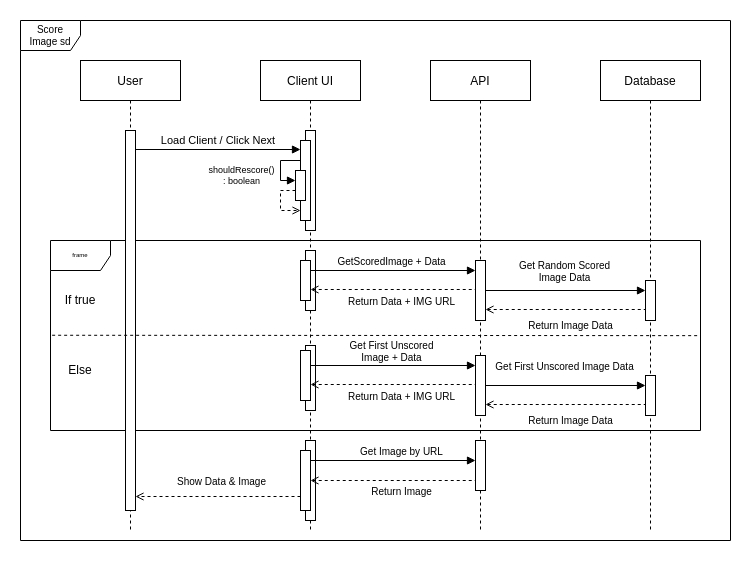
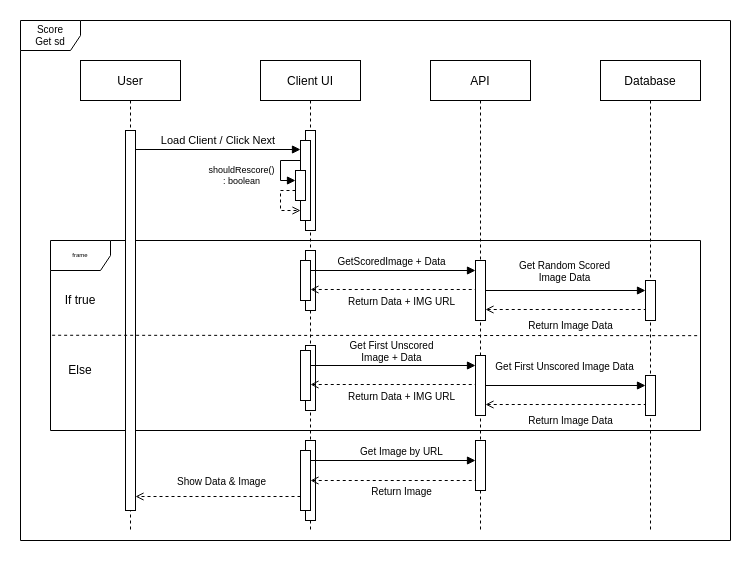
  <mxCell id="0" />
  <mxCell id="1" parent="0" />
  <mxCell id="2" value="frame" style="shape=umlFrame;whiteSpace=wrap;html=1;fontSize=6;" vertex="1" parent="1"><mxGeometry x="50" y="240" width="650" height="190" as="geometry" /></mxCell>
  <mxCell id="3" value="API" style="shape=umlLifeline;perimeter=lifelinePerimeter;container=1;collapsible=0;recursiveResize=0;rounded=0;shadow=0;strokeWidth=1;" parent="1" vertex="1"><mxGeometry x="430" y="60" width="100" height="470" as="geometry" /></mxCell>
  <mxCell id="4" value="" style="points=[];perimeter=orthogonalPerimeter;rounded=0;shadow=0;strokeWidth=1;" parent="3" vertex="1"><mxGeometry x="45" y="200" width="10" height="60" as="geometry" /></mxCell>
  <mxCell id="5" value="" style="points=[];perimeter=orthogonalPerimeter;rounded=0;shadow=0;strokeWidth=1;" vertex="1" parent="3"><mxGeometry x="45" y="295" width="10" height="60" as="geometry" /></mxCell>
  <mxCell id="6" value="" style="points=[];perimeter=orthogonalPerimeter;rounded=0;shadow=0;strokeWidth=1;" vertex="1" parent="3"><mxGeometry x="45" y="380" width="10" height="50" as="geometry" /></mxCell>
  <mxCell id="7" value="Database" style="shape=umlLifeline;perimeter=lifelinePerimeter;container=1;collapsible=0;recursiveResize=0;rounded=0;shadow=0;strokeWidth=1;" vertex="1" parent="1"><mxGeometry x="600" y="60" width="100" height="470" as="geometry" /></mxCell>
  <mxCell id="8" value="" style="points=[];perimeter=orthogonalPerimeter;rounded=0;shadow=0;strokeWidth=1;" vertex="1" parent="7"><mxGeometry x="45" y="220" width="10" height="40" as="geometry" /></mxCell>
  <mxCell id="9" value="" style="points=[];perimeter=orthogonalPerimeter;rounded=0;shadow=0;strokeWidth=1;" vertex="1" parent="7"><mxGeometry x="45" y="315" width="10" height="40" as="geometry" /></mxCell>
  <mxCell id="10" value="User" style="shape=umlLifeline;perimeter=lifelinePerimeter;container=1;collapsible=0;recursiveResize=0;rounded=0;shadow=0;strokeWidth=1;" vertex="1" parent="1"><mxGeometry x="80" y="60" width="100" height="470" as="geometry" /></mxCell>
  <mxCell id="11" value="" style="points=[];perimeter=orthogonalPerimeter;rounded=0;shadow=0;strokeWidth=1;" vertex="1" parent="10"><mxGeometry x="45" y="70" width="10" height="380" as="geometry" /></mxCell>
  <mxCell id="12" value="Load Client / Click Next" style="verticalAlign=bottom;endArrow=block;shadow=0;strokeWidth=1;labelBackgroundColor=none;" edge="1" parent="1"><mxGeometry relative="1" as="geometry"><mxPoint x="135" y="149" as="sourcePoint" /><mxPoint x="300" y="149" as="targetPoint" /></mxGeometry></mxCell>
  <mxCell id="13" value="Client UI" style="shape=umlLifeline;perimeter=lifelinePerimeter;container=1;collapsible=0;recursiveResize=0;rounded=0;shadow=0;strokeWidth=1;" vertex="1" parent="1"><mxGeometry x="260" y="60" width="100" height="470" as="geometry" /></mxCell>
  <mxCell id="14" value="" style="points=[];perimeter=orthogonalPerimeter;rounded=0;shadow=0;strokeWidth=1;" vertex="1" parent="13"><mxGeometry x="45" y="70" width="10" height="100" as="geometry" /></mxCell>
  <mxCell id="15" value="" style="points=[];perimeter=orthogonalPerimeter;rounded=0;shadow=0;strokeWidth=1;" vertex="1" parent="13"><mxGeometry x="40" y="80" width="10" height="80" as="geometry" /></mxCell>
  <mxCell id="16" value="" style="points=[];perimeter=orthogonalPerimeter;rounded=0;shadow=0;strokeWidth=1;" vertex="1" parent="13"><mxGeometry x="35" y="110" width="10" height="30" as="geometry" /></mxCell>
  <mxCell id="17" style="edgeStyle=orthogonalEdgeStyle;rounded=0;orthogonalLoop=1;jettySize=auto;html=1;endArrow=block;endFill=1;" edge="1" parent="13" source="16" target="16"><mxGeometry relative="1" as="geometry"><Array as="points"><mxPoint x="40" y="100" /><mxPoint x="20" y="100" /><mxPoint x="20" y="120" /></Array></mxGeometry></mxCell>
  <mxCell id="18" value="shouldRescore()&lt;br&gt;: boolean" style="edgeLabel;html=1;align=center;verticalAlign=middle;resizable=0;points=[];fontSize=9;labelBackgroundColor=none;" vertex="1" connectable="0" parent="17"><mxGeometry x="0.122" y="-1" relative="1" as="geometry"><mxPoint x="-39" y="8.1" as="offset" /></mxGeometry></mxCell>
  <mxCell id="19" style="edgeStyle=orthogonalEdgeStyle;rounded=0;orthogonalLoop=1;jettySize=auto;html=1;endArrow=open;endFill=0;dashed=1;" edge="1" parent="13" source="16" target="15"><mxGeometry relative="1" as="geometry"><mxPoint x="180" y="200" as="sourcePoint" /><mxPoint x="175" y="210.0" as="targetPoint" /><Array as="points"><mxPoint x="20" y="130" /><mxPoint x="20" y="150" /></Array></mxGeometry></mxCell>
  <mxCell id="20" value="" style="points=[];perimeter=orthogonalPerimeter;rounded=0;shadow=0;strokeWidth=1;" vertex="1" parent="13"><mxGeometry x="45" y="285" width="10" height="65" as="geometry" /></mxCell>
  <mxCell id="21" value="" style="points=[];perimeter=orthogonalPerimeter;rounded=0;shadow=0;strokeWidth=1;" vertex="1" parent="13"><mxGeometry x="40" y="290" width="10" height="50" as="geometry" /></mxCell>
  <mxCell id="22" value="" style="points=[];perimeter=orthogonalPerimeter;rounded=0;shadow=0;strokeWidth=1;" vertex="1" parent="13"><mxGeometry x="45" y="380" width="10" height="80" as="geometry" /></mxCell>
  <mxCell id="23" value="" style="points=[];perimeter=orthogonalPerimeter;rounded=0;shadow=0;strokeWidth=1;" vertex="1" parent="13"><mxGeometry x="40" y="390" width="10" height="60" as="geometry" /></mxCell>
  <mxCell id="24" value="" style="points=[];perimeter=orthogonalPerimeter;rounded=0;shadow=0;strokeWidth=1;" vertex="1" parent="13"><mxGeometry x="45" y="190" width="10" height="60" as="geometry" /></mxCell>
  <mxCell id="25" value="" style="points=[];perimeter=orthogonalPerimeter;rounded=0;shadow=0;strokeWidth=1;" vertex="1" parent="13"><mxGeometry x="40" y="200" width="10" height="40" as="geometry" /></mxCell>
  <mxCell id="26" value="&lt;font style=&quot;font-size: 12px&quot;&gt;If true&lt;/font&gt;" style="text;html=1;strokeColor=none;fillColor=none;align=center;verticalAlign=middle;whiteSpace=wrap;rounded=0;labelBackgroundColor=none;fontSize=6;" vertex="1" parent="1"><mxGeometry x="60" y="290" width="40" height="20" as="geometry" /></mxCell>
  <mxCell id="27" value="&lt;font style=&quot;font-size: 12px&quot;&gt;Else&lt;/font&gt;" style="text;html=1;strokeColor=none;fillColor=none;align=center;verticalAlign=middle;whiteSpace=wrap;rounded=0;labelBackgroundColor=none;fontSize=6;" vertex="1" parent="1"><mxGeometry x="60" y="360" width="40" height="20" as="geometry" /></mxCell>
  <mxCell id="28" style="rounded=0;orthogonalLoop=1;jettySize=auto;html=1;labelBackgroundColor=none;endArrow=block;endFill=1;fontSize=6;" edge="1" parent="1"><mxGeometry relative="1" as="geometry"><mxPoint x="310" y="270" as="sourcePoint" /><mxPoint x="475" y="270" as="targetPoint" /></mxGeometry></mxCell>
  <mxCell id="29" value="GetScoredImage + Data" style="edgeLabel;html=1;align=center;verticalAlign=middle;resizable=0;points=[];fontSize=10;" vertex="1" connectable="0" parent="28"><mxGeometry x="0.187" relative="1" as="geometry"><mxPoint x="-17.71" y="-10" as="offset" /></mxGeometry></mxCell>
  <mxCell id="30" style="rounded=0;orthogonalLoop=1;jettySize=auto;html=1;labelBackgroundColor=none;endArrow=block;endFill=1;fontSize=6;" edge="1" parent="1" source="4" target="8"><mxGeometry relative="1" as="geometry"><mxPoint x="480" y="290" as="sourcePoint" /><mxPoint x="650" y="290" as="targetPoint" /></mxGeometry></mxCell>
  <mxCell id="31" value="Get Random Scored&lt;br&gt;Image Data" style="edgeLabel;html=1;align=center;verticalAlign=middle;resizable=0;points=[];fontSize=10;" vertex="1" connectable="0" parent="30"><mxGeometry x="0.187" relative="1" as="geometry"><mxPoint x="-16.8" y="-20" as="offset" /></mxGeometry></mxCell>
  <mxCell id="32" value="Return Image Data" style="edgeLabel;html=1;align=center;verticalAlign=middle;resizable=0;points=[];fontSize=10;" vertex="1" connectable="0" parent="30"><mxGeometry x="0.187" relative="1" as="geometry"><mxPoint x="-10.76" y="34" as="offset" /></mxGeometry></mxCell>
  <mxCell id="33" value="Return Data + IMG URL" style="edgeLabel;html=1;align=center;verticalAlign=middle;resizable=0;points=[];fontSize=10;" vertex="1" connectable="0" parent="30"><mxGeometry x="0.187" relative="1" as="geometry"><mxPoint x="-179.76" y="10" as="offset" /></mxGeometry></mxCell>
  <mxCell id="34" style="rounded=0;orthogonalLoop=1;jettySize=auto;html=1;labelBackgroundColor=none;endArrow=none;endFill=0;fontSize=6;startArrow=open;startFill=0;dashed=1;" edge="1" parent="1"><mxGeometry relative="1" as="geometry"><mxPoint x="485" y="309" as="sourcePoint" /><mxPoint x="645" y="309" as="targetPoint" /></mxGeometry></mxCell>
  <mxCell id="35" style="rounded=0;orthogonalLoop=1;jettySize=auto;html=1;labelBackgroundColor=none;endArrow=none;endFill=0;fontSize=6;startArrow=open;startFill=0;dashed=1;" edge="1" parent="1"><mxGeometry relative="1" as="geometry"><mxPoint x="310" y="289" as="sourcePoint" /><mxPoint x="475" y="289" as="targetPoint" /></mxGeometry></mxCell>
  <mxCell id="36" style="rounded=0;orthogonalLoop=1;jettySize=auto;html=1;labelBackgroundColor=none;endArrow=block;endFill=1;fontSize=6;" edge="1" parent="1"><mxGeometry relative="1" as="geometry"><mxPoint x="310" y="365" as="sourcePoint" /><mxPoint x="475" y="365" as="targetPoint" /></mxGeometry></mxCell>
  <mxCell id="37" value="Get First Unscored&lt;br&gt;Image + Data" style="edgeLabel;html=1;align=center;verticalAlign=middle;resizable=0;points=[];fontSize=10;" vertex="1" connectable="0" parent="36"><mxGeometry x="0.187" relative="1" as="geometry"><mxPoint x="-17.71" y="-15" as="offset" /></mxGeometry></mxCell>
  <mxCell id="38" style="rounded=0;orthogonalLoop=1;jettySize=auto;html=1;labelBackgroundColor=none;endArrow=block;endFill=1;fontSize=6;" edge="1" source="5" target="9" parent="1"><mxGeometry relative="1" as="geometry"><mxPoint x="480" y="385" as="sourcePoint" /><mxPoint x="650" y="385" as="targetPoint" /></mxGeometry></mxCell>
  <mxCell id="39" value="Get First Unscored Image Data" style="edgeLabel;html=1;align=center;verticalAlign=middle;resizable=0;points=[];fontSize=10;" vertex="1" connectable="0" parent="38"><mxGeometry x="0.187" relative="1" as="geometry"><mxPoint x="-16.8" y="-20" as="offset" /></mxGeometry></mxCell>
  <mxCell id="40" value="Return Image Data" style="edgeLabel;html=1;align=center;verticalAlign=middle;resizable=0;points=[];fontSize=10;" vertex="1" connectable="0" parent="38"><mxGeometry x="0.187" relative="1" as="geometry"><mxPoint x="-10.76" y="34" as="offset" /></mxGeometry></mxCell>
  <mxCell id="41" value="Return Data + IMG URL" style="edgeLabel;html=1;align=center;verticalAlign=middle;resizable=0;points=[];fontSize=10;" vertex="1" connectable="0" parent="38"><mxGeometry x="0.187" relative="1" as="geometry"><mxPoint x="-179.76" y="10" as="offset" /></mxGeometry></mxCell>
  <mxCell id="42" style="rounded=0;orthogonalLoop=1;jettySize=auto;html=1;labelBackgroundColor=none;endArrow=none;endFill=0;fontSize=6;startArrow=open;startFill=0;dashed=1;" edge="1" parent="1"><mxGeometry relative="1" as="geometry"><mxPoint x="485" y="404" as="sourcePoint" /><mxPoint x="645" y="404" as="targetPoint" /></mxGeometry></mxCell>
  <mxCell id="43" style="rounded=0;orthogonalLoop=1;jettySize=auto;html=1;labelBackgroundColor=none;endArrow=none;endFill=0;fontSize=6;startArrow=open;startFill=0;dashed=1;" edge="1" parent="1"><mxGeometry relative="1" as="geometry"><mxPoint x="310" y="384" as="sourcePoint" /><mxPoint x="475" y="384" as="targetPoint" /></mxGeometry></mxCell>
  <mxCell id="44" value="" style="endArrow=none;dashed=1;html=1;strokeWidth=1;labelBackgroundColor=none;fontSize=10;exitX=0.002;exitY=0.419;exitDx=0;exitDy=0;exitPerimeter=0;" edge="1" parent="1"><mxGeometry width="50" height="50" relative="1" as="geometry"><mxPoint x="51.65" y="334.76" as="sourcePoint" /><mxPoint x="698.35" y="335.15" as="targetPoint" /></mxGeometry></mxCell>
  <mxCell id="45" style="edgeStyle=none;rounded=0;orthogonalLoop=1;jettySize=auto;html=1;dashed=1;labelBackgroundColor=none;startArrow=open;startFill=0;endArrow=none;endFill=0;strokeWidth=1;fontSize=10;" edge="1" parent="1"><mxGeometry relative="1" as="geometry"><mxPoint x="310" y="480" as="sourcePoint" /><mxPoint x="475" y="480" as="targetPoint" /></mxGeometry></mxCell>
  <mxCell id="46" value="Return Image" style="edgeLabel;html=1;align=center;verticalAlign=middle;resizable=0;points=[];fontSize=10;" vertex="1" connectable="0" parent="45"><mxGeometry x="0.219" y="-2" relative="1" as="geometry"><mxPoint x="-10.8" y="8" as="offset" /></mxGeometry></mxCell>
  <mxCell id="47" style="edgeStyle=none;rounded=0;orthogonalLoop=1;jettySize=auto;html=1;labelBackgroundColor=none;startArrow=none;startFill=0;endArrow=block;endFill=1;strokeWidth=1;fontSize=10;" edge="1" parent="1"><mxGeometry relative="1" as="geometry"><mxPoint x="310" y="460" as="sourcePoint" /><mxPoint x="475" y="460" as="targetPoint" /></mxGeometry></mxCell>
  <mxCell id="48" value="Get Image by URL" style="edgeLabel;html=1;align=center;verticalAlign=middle;resizable=0;points=[];fontSize=10;" vertex="1" connectable="0" parent="47"><mxGeometry x="0.088" y="1" relative="1" as="geometry"><mxPoint y="-9" as="offset" /></mxGeometry></mxCell>
  <mxCell id="49" style="edgeStyle=none;rounded=0;orthogonalLoop=1;jettySize=auto;html=1;labelBackgroundColor=none;startArrow=none;startFill=0;endArrow=open;endFill=0;strokeWidth=1;fontSize=10;dashed=1;" edge="1" parent="1"><mxGeometry relative="1" as="geometry"><mxPoint x="300" y="496" as="sourcePoint" /><mxPoint x="135" y="496" as="targetPoint" /></mxGeometry></mxCell>
  <mxCell id="50" value="Show Data &amp;amp; Image" style="edgeLabel;html=1;align=center;verticalAlign=middle;resizable=0;points=[];fontSize=10;" vertex="1" connectable="0" parent="49"><mxGeometry x="0.155" relative="1" as="geometry"><mxPoint x="15.43" y="-16" as="offset" /></mxGeometry></mxCell>
- <mxCell id="51" value="Score&lt;br&gt;Image sd" style="shape=umlFrame;whiteSpace=wrap;html=1;labelBackgroundColor=none;fontSize=10;" vertex="1" parent="1"><mxGeometry x="20" y="20" width="710" height="520" as="geometry" /></mxCell>
+ <mxCell id="51" value="Score&lt;br&gt;Get sd" style="shape=umlFrame;whiteSpace=wrap;html=1;labelBackgroundColor=none;fontSize=10;" vertex="1" parent="1"><mxGeometry x="20" y="20" width="710" height="520" as="geometry" /></mxCell>
